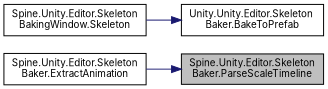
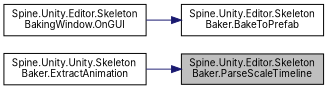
  digraph {
    fontname=Inter
    rankdir=RL
    node [color=black fillcolor=white fontname=Inter fontsize=10 shape=record style=filled]
    edge [color=midnightblue dir=back fontname=Inter fontsize=10 labelfontname=Helvetica labelfontsize=10 style=solid]
    n1 [fillcolor=grey75 fontcolor=black height=0.2 label="Spine.Unity.Editor.Skeleton\lBaker.ParseScaleTimeline" width=0.4]
-   n2 [height=0.2 label="Spine.Unity.Editor.Skeleton\lBaker.ExtractAnimation" width=0.4]
-   n3 [height=0.2 label="Unity.Unity.Editor.Skeleton\lBaker.BakeToPrefab" width=0.4]
-   n4 [height=0.2 label="Spine.Unity.Editor.Skeleton\lBakingWindow.Skeleton" width=0.4]
+   n2 [height=0.2 label="Spine.Unity.Unity.Skeleton\lBaker.ExtractAnimation" width=0.4]
+   n3 [height=0.2 label="Spine.Unity.Editor.Skeleton\lBaker.BakeToPrefab" width=0.4]
+   n4 [height=0.2 label="Spine.Unity.Editor.Skeleton\lBakingWindow.OnGUI" width=0.4]
    n1 -> n2
    n3 -> n4
  }
